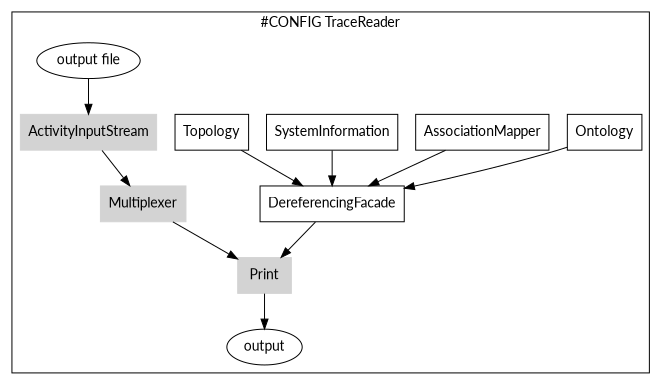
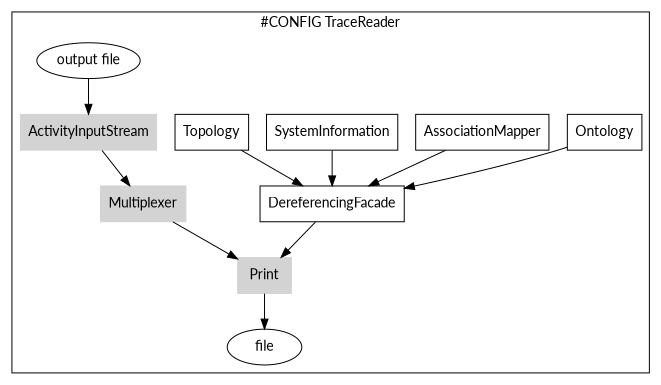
  strict digraph {
    compound=true
    fontname=Lato
    node [fontname=Lato shape=box]
    edge [fontname=Lato]
    n1 [color=lightgrey label=Multiplexer style=filled]
    n2 [color=lightgrey label=Print style=filled]
    n3 [label=Ontology]
    n4 [label=DereferencingFacade]
    n5 [label=AssociationMapper]
    n6 [label=SystemInformation]
    n7 [label=Topology]
-   n8 [label=output shape=ellipse]
+   n8 [label=file shape=ellipse]
    n9 [color=lightgrey label=ActivityInputStream style=filled]
    n10 [label="output file" shape=ellipse]
    subgraph cluster_1 {
      color=black
      label="#CONFIG TraceReader"
      n1
      n2
      n3
      n4
      n5
      n6
      n7
      n8
      n9
      n10
    }
    n1 -> n2
    n2 -> n8
    n3 -> n4
    n4 -> n2
    n5 -> n4
    n6 -> n4
    n7 -> n4
    n9 -> n1
    n10 -> n9
  }
